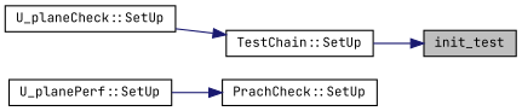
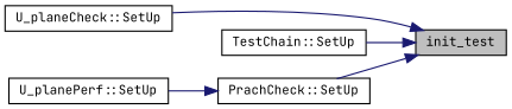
  digraph {
    fontname="JetBrains Mono"
    rankdir=RL
    node [color=black fillcolor=white fontname="JetBrains Mono" fontsize=10 shape=record style=filled]
    edge [color=midnightblue dir=back fontname="JetBrains Mono" fontsize=10 labelfontname=Helvetica labelfontsize=10 style=solid]
    n1 [fillcolor=grey75 fontcolor=black height=0.2 label=init_test width=0.4]
    n2 [height=0.2 label="U_planeCheck::SetUp" width=0.4]
    n3 [height=0.2 label="PrachCheck::SetUp" width=0.4]
    n4 [height=0.2 label="TestChain::SetUp" width=0.4]
    n5 [height=0.2 label="U_planePerf::SetUp" width=0.4]
-   n4 -> n2
+   n1 -> n2
+   n1 -> n3
    n1 -> n4
    n3 -> n5
  }
